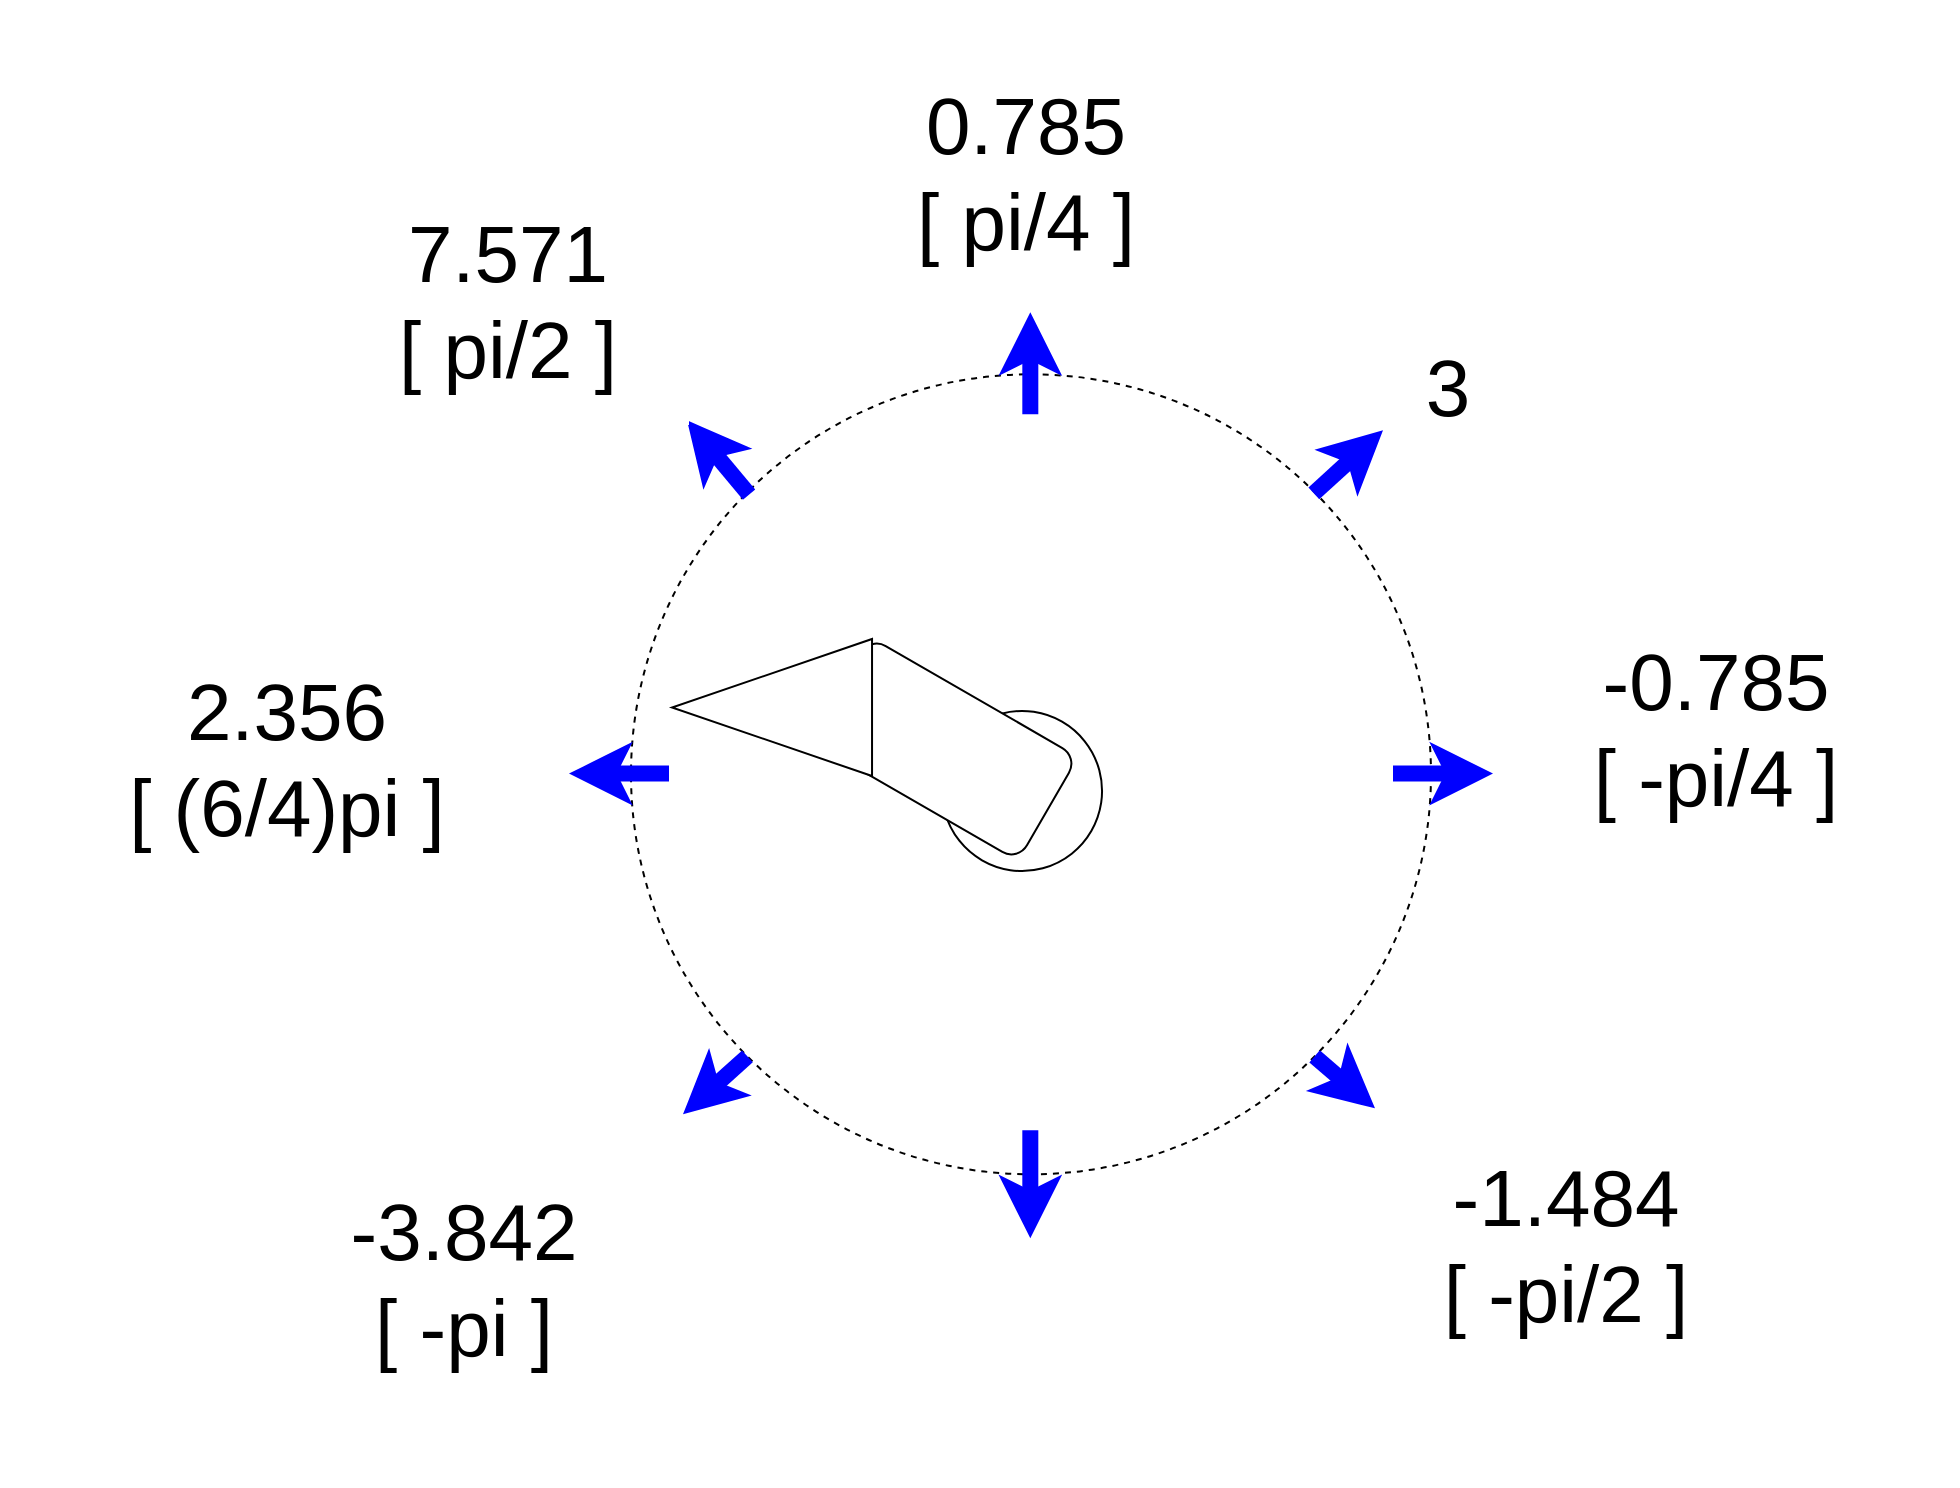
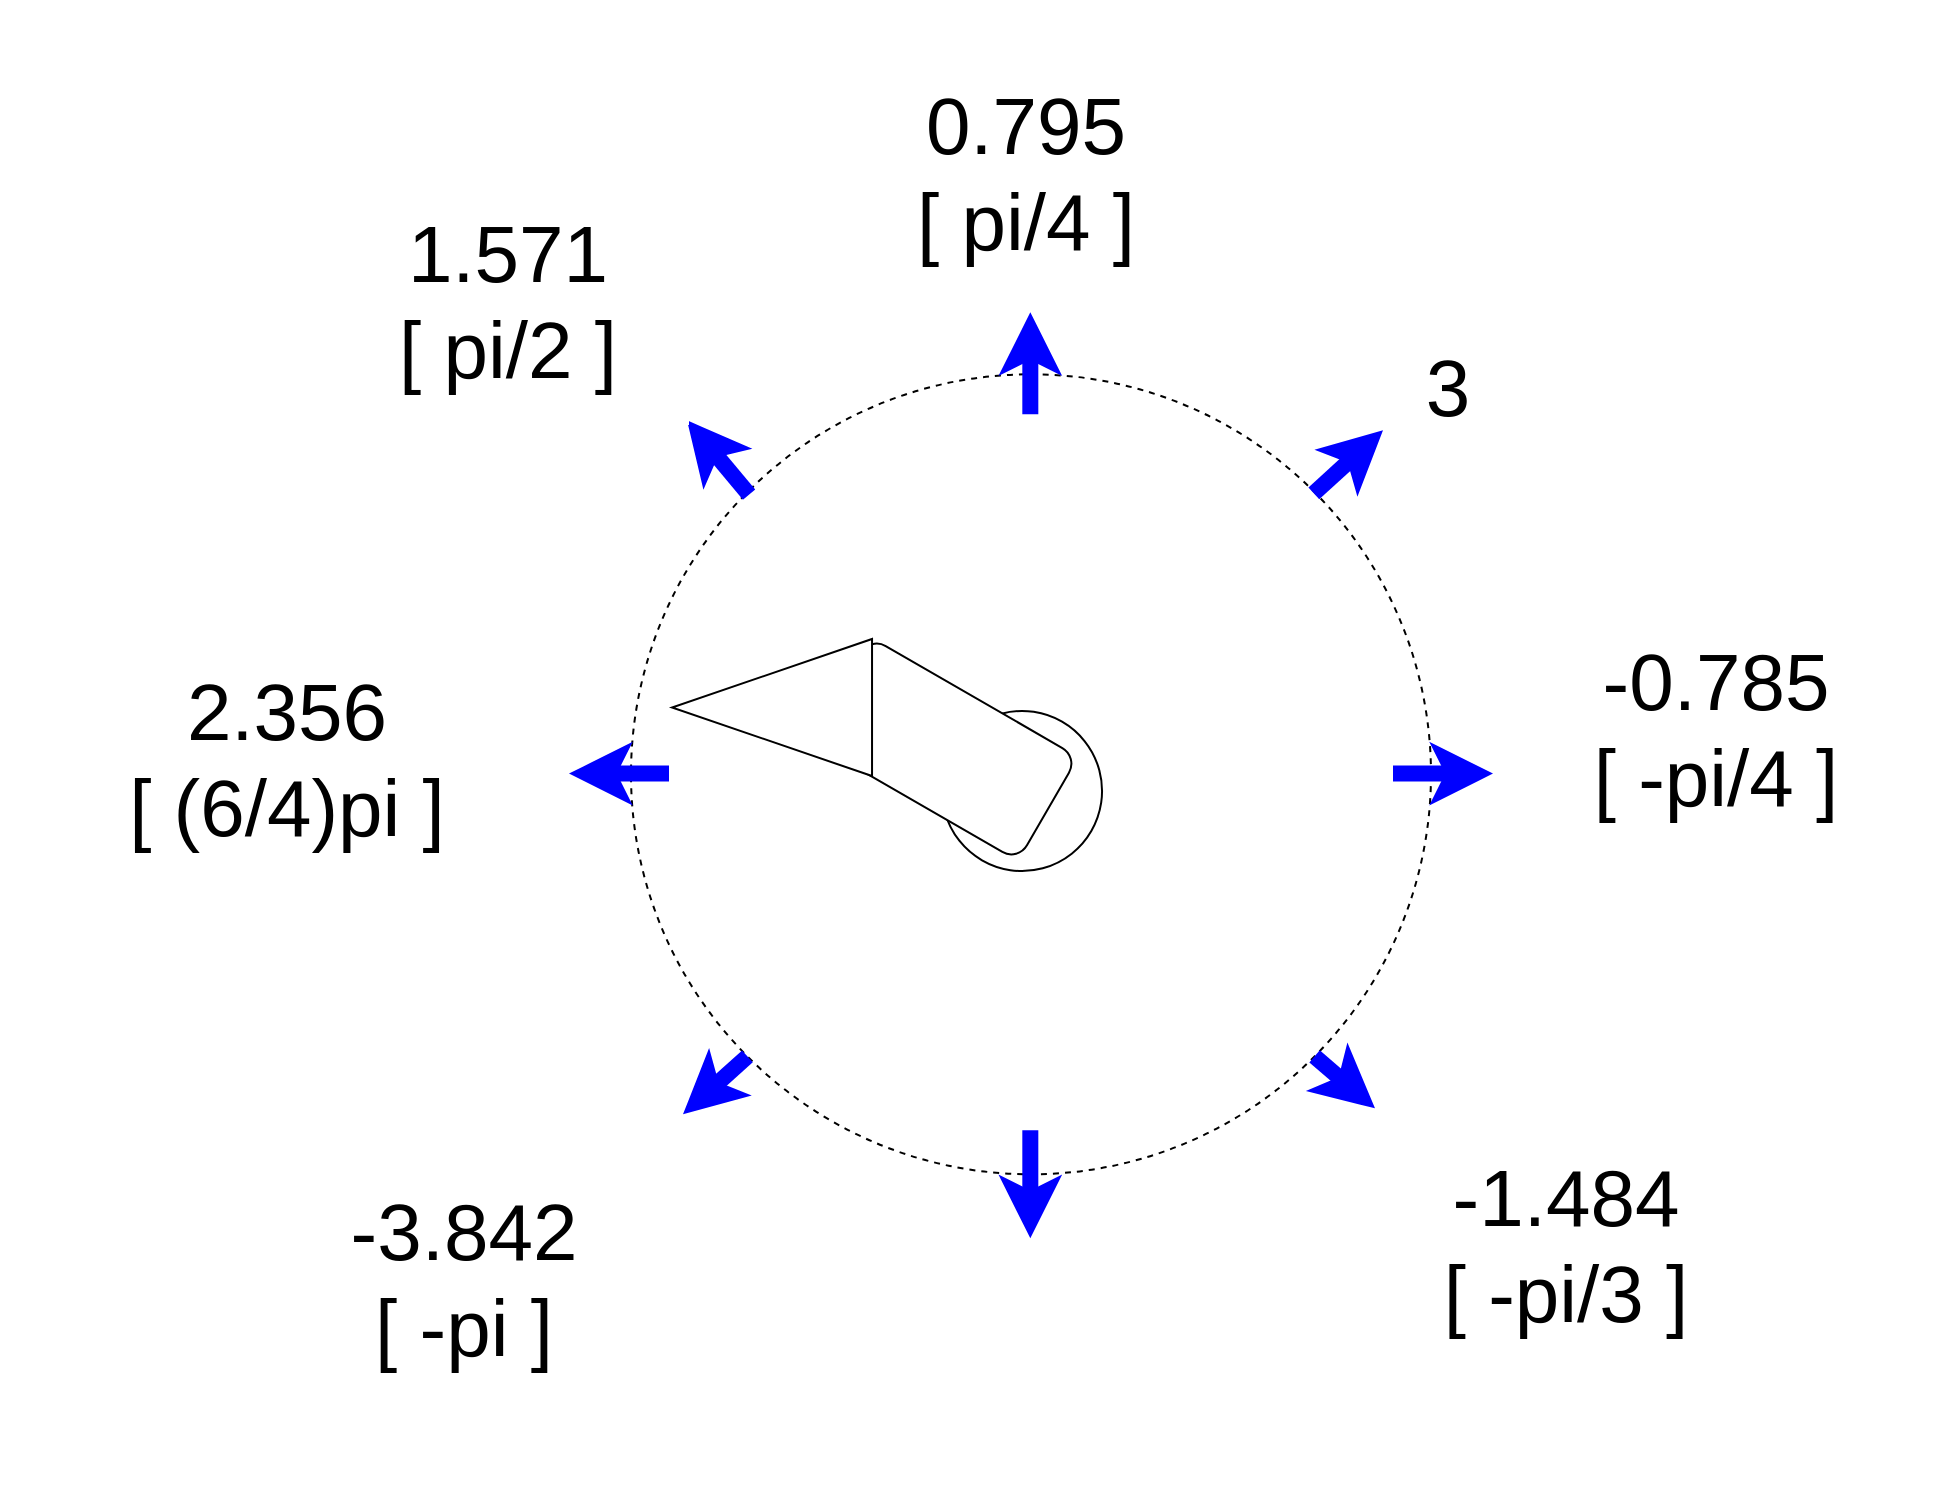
  <mxCell id="0" />
  <mxCell id="1" parent="0" />
  <mxCell id="2" value="" style="group;fontSize=40;" vertex="1" connectable="0" parent="1"><mxGeometry x="284" y="151.998" width="462" height="483.002" as="geometry" /></mxCell>
  <mxCell id="3" value="" style="ellipse;whiteSpace=wrap;html=1;aspect=fixed;dashed=1;fontSize=40;" vertex="1" parent="2"><mxGeometry x="31" y="34.64" width="400" height="400" as="geometry" /></mxCell>
  <mxCell id="4" value="" style="group;rotation=-135;fontSize=40;" vertex="1" connectable="0" parent="2"><mxGeometry x="119.5" y="9.646" width="166.564" height="336.25" as="geometry" /></mxCell>
  <mxCell id="5" value="" style="group;rotation=90;fontSize=40;" vertex="1" connectable="0" parent="4"><mxGeometry x="-18.981" y="107.359" width="131.622" height="228.891" as="geometry" /></mxCell>
  <mxCell id="6" value="" style="ellipse;whiteSpace=wrap;html=1;aspect=fixed;rotation=-150;fontSize=40;" vertex="1" parent="5"><mxGeometry x="86" y="86" width="80" height="80" as="geometry" /></mxCell>
  <mxCell id="7" value="" style="rounded=1;whiteSpace=wrap;html=1;rotation=-150;fontSize=40;" vertex="1" parent="5"><mxGeometry x="27" y="75" width="120" height="60" as="geometry" /></mxCell>
  <mxCell id="8" value="" style="triangle;whiteSpace=wrap;html=1;rotation=-180;fontSize=40;" vertex="1" parent="5"><mxGeometry x="-49" y="50" width="100" height="68.5" as="geometry" /></mxCell>
  <mxCell id="9" value="" style="endArrow=classic;html=1;strokeColor=#0000FF;strokeWidth=8;fontSize=40;" edge="1" parent="2"><mxGeometry width="50" height="50" relative="1" as="geometry"><mxPoint x="412" y="234.292" as="sourcePoint" /><mxPoint x="462" y="234.292" as="targetPoint" /></mxGeometry></mxCell>
  <mxCell id="10" value="" style="endArrow=classic;html=1;strokeColor=#0000FF;strokeWidth=8;fontSize=40;" edge="1" parent="2"><mxGeometry width="50" height="50" relative="1" as="geometry"><mxPoint x="230.66" y="54.642" as="sourcePoint" /><mxPoint x="230.66" y="3.642" as="targetPoint" /></mxGeometry></mxCell>
  <mxCell id="11" value="" style="endArrow=classic;html=1;strokeColor=#0000FF;strokeWidth=8;fontSize=40;" edge="1" parent="2"><mxGeometry width="50" height="50" relative="1" as="geometry"><mxPoint x="230.66" y="412.632" as="sourcePoint" /><mxPoint x="230.66" y="466.632" as="targetPoint" /></mxGeometry></mxCell>
  <mxCell id="12" value="" style="endArrow=classic;html=1;strokeColor=#0000FF;strokeWidth=8;fontSize=40;" edge="1" parent="2"><mxGeometry width="50" height="50" relative="1" as="geometry"><mxPoint x="50" y="234.292" as="sourcePoint" /><mxPoint y="234.292" as="targetPoint" /></mxGeometry></mxCell>
  <mxCell id="13" value="" style="endArrow=classic;html=1;strokeColor=#0000FF;strokeWidth=8;fontSize=40;exitX=1;exitY=0;exitDx=0;exitDy=0;" edge="1" parent="2"><mxGeometry width="50" height="50" relative="1" as="geometry"><mxPoint x="372.421" y="94.219" as="sourcePoint" /><mxPoint x="407" y="62.642" as="targetPoint" /></mxGeometry></mxCell>
  <mxCell id="14" value="" style="endArrow=classic;html=1;strokeColor=#0000FF;strokeWidth=8;fontSize=40;exitX=0;exitY=1;exitDx=0;exitDy=0;" edge="1" parent="2" source="3"><mxGeometry width="50" height="50" relative="1" as="geometry"><mxPoint x="71.001" y="386.639" as="sourcePoint" /><mxPoint x="57" y="404.642" as="targetPoint" /></mxGeometry></mxCell>
  <mxCell id="15" value="" style="endArrow=classic;html=1;strokeColor=#0000FF;strokeWidth=8;fontSize=40;" edge="1" parent="2"><mxGeometry width="50" height="50" relative="1" as="geometry"><mxPoint x="90.036" y="94.773" as="sourcePoint" /><mxPoint x="59" y="57.642" as="targetPoint" /></mxGeometry></mxCell>
  <mxCell id="16" value="" style="endArrow=classic;html=1;strokeColor=#0000FF;strokeWidth=8;fontSize=40;exitX=1;exitY=1;exitDx=0;exitDy=0;" edge="1" parent="2" source="3"><mxGeometry width="50" height="50" relative="1" as="geometry"><mxPoint x="457.036" y="410.773" as="sourcePoint" /><mxPoint x="403" y="401.642" as="targetPoint" /></mxGeometry></mxCell>
  <mxCell id="17" value="3" style="text;html=1;strokeColor=none;fillColor=none;align=center;verticalAlign=middle;whiteSpace=wrap;rounded=0;dashed=1;fontSize=40;" vertex="1" parent="1"><mxGeometry x="665" y="152" width="118" height="82" as="geometry" /></mxCell>
- <mxCell id="18" value="0.785&lt;br style=&quot;font-size: 40px;&quot;&gt;[ pi/4 ]" style="text;html=1;strokeColor=none;align=center;verticalAlign=middle;whiteSpace=wrap;rounded=0;dashed=1;fontSize=40;fillColor=#ffffff;" vertex="1" parent="1"><mxGeometry x="413" y="20.01" width="200" height="131.99" as="geometry" /></mxCell>
- <mxCell id="19" value="7.571&lt;br style=&quot;font-size: 40px;&quot;&gt;[ pi/2 ]" style="text;html=1;strokeColor=none;align=center;verticalAlign=middle;whiteSpace=wrap;rounded=0;dashed=1;fontSize=40;fillColor=#ffffff;" vertex="1" parent="1"><mxGeometry x="164" y="88" width="180" height="124" as="geometry" /></mxCell>
- <mxCell id="20" value="&lt;font style=&quot;font-size: 40px;&quot;&gt;-1.484&lt;br style=&quot;font-size: 40px;&quot;&gt;[ -pi/2 ]&lt;/font&gt;" style="text;html=1;strokeColor=none;align=center;verticalAlign=middle;whiteSpace=wrap;rounded=0;dashed=1;fontSize=40;fillColor=#ffffff;" vertex="1" parent="1"><mxGeometry x="655" y="555" width="256" height="133" as="geometry" /></mxCell>
+ <mxCell id="18" value="0.795&lt;br style=&quot;font-size: 40px;&quot;&gt;[ pi/4 ]" style="text;html=1;strokeColor=none;align=center;verticalAlign=middle;whiteSpace=wrap;rounded=0;dashed=1;fontSize=40;fillColor=#ffffff;" vertex="1" parent="1"><mxGeometry x="413" y="20.01" width="200" height="131.99" as="geometry" /></mxCell>
+ <mxCell id="19" value="1.571&lt;br style=&quot;font-size: 40px;&quot;&gt;[ pi/2 ]" style="text;html=1;strokeColor=none;align=center;verticalAlign=middle;whiteSpace=wrap;rounded=0;dashed=1;fontSize=40;fillColor=#ffffff;" vertex="1" parent="1"><mxGeometry x="164" y="88" width="180" height="124" as="geometry" /></mxCell>
+ <mxCell id="20" value="&lt;font style=&quot;font-size: 40px;&quot;&gt;-1.484&lt;br style=&quot;font-size: 40px;&quot;&gt;[ -pi/3 ]&lt;/font&gt;" style="text;html=1;strokeColor=none;align=center;verticalAlign=middle;whiteSpace=wrap;rounded=0;dashed=1;fontSize=40;fillColor=#ffffff;" vertex="1" parent="1"><mxGeometry x="655" y="555" width="256" height="133" as="geometry" /></mxCell>
  <mxCell id="21" value="-3.842&lt;br style=&quot;font-size: 40px;&quot;&gt;[ -pi ]" style="text;html=1;strokeColor=none;align=center;verticalAlign=middle;whiteSpace=wrap;rounded=0;dashed=1;fontSize=40;fillColor=#ffffff;" vertex="1" parent="1"><mxGeometry x="124" y="555" width="216" height="167" as="geometry" /></mxCell>
  <mxCell id="22" value="-0.785&lt;br style=&quot;font-size: 40px;&quot;&gt;[ -pi/4 ]" style="text;html=1;strokeColor=none;align=center;verticalAlign=middle;whiteSpace=wrap;rounded=0;dashed=1;fontSize=40;fillColor=#ffffff;" vertex="1" parent="1"><mxGeometry x="758" y="298" width="200" height="131.99" as="geometry" /></mxCell>
  <mxCell id="23" value="2.356&lt;br style=&quot;font-size: 40px;&quot;&gt;[ (6/4)pi ]" style="text;html=1;strokeColor=none;align=center;verticalAlign=middle;whiteSpace=wrap;rounded=0;dashed=1;fontSize=40;fillColor=#ffffff;" vertex="1" parent="1"><mxGeometry x="20" y="291.51" width="247" height="174.99" as="geometry" /></mxCell>
